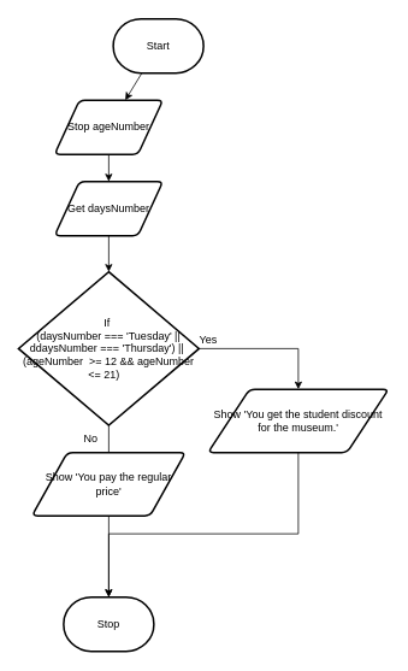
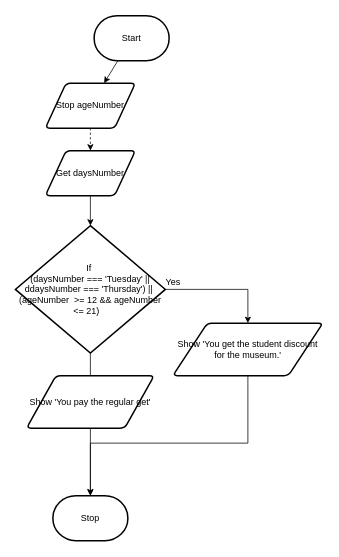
  <mxCell id="0" />
  <mxCell id="1" parent="0" />
  <mxCell id="2" value="" style="edgeStyle=none;html=1;" edge="1" parent="1" source="3" target="6"><mxGeometry relative="1" as="geometry" /></mxCell>
  <mxCell id="3" value="Start" style="strokeWidth=2;html=1;shape=mxgraph.flowchart.terminator;whiteSpace=wrap;" parent="1" vertex="1"><mxGeometry x="125" y="20" width="100" height="60" as="geometry" /></mxCell>
  <mxCell id="4" value="Stop" style="strokeWidth=2;html=1;shape=mxgraph.flowchart.terminator;whiteSpace=wrap;" parent="1" vertex="1"><mxGeometry x="70" y="660" width="100" height="60" as="geometry" /></mxCell>
- <mxCell id="5" value="" style="edgeStyle=none;html=1;" edge="1" parent="1" source="6" target="8"><mxGeometry relative="1" as="geometry" /></mxCell>
+ <mxCell id="5" value="" style="edgeStyle=none;html=1;dashed=1;" edge="1" parent="1" source="6" target="8"><mxGeometry relative="1" as="geometry" /></mxCell>
  <mxCell id="6" value="Stop ageNumber" style="shape=parallelogram;html=1;strokeWidth=2;perimeter=parallelogramPerimeter;whiteSpace=wrap;rounded=1;arcSize=12;size=0.23;" vertex="1" parent="1"><mxGeometry x="60" y="110" width="120" height="60" as="geometry" /></mxCell>
  <mxCell id="7" value="" style="edgeStyle=none;html=1;" edge="1" parent="1" source="8" target="11"><mxGeometry relative="1" as="geometry" /></mxCell>
  <mxCell id="8" value="Get daysNumber" style="shape=parallelogram;html=1;strokeWidth=2;perimeter=parallelogramPerimeter;whiteSpace=wrap;rounded=1;arcSize=12;size=0.23;" vertex="1" parent="1"><mxGeometry x="60" y="200" width="120" height="60" as="geometry" /></mxCell>
  <mxCell id="9" value="" style="edgeStyle=orthogonalEdgeStyle;html=1;entryX=0.5;entryY=0;entryDx=0;entryDy=0;rounded=0;curved=0;" edge="1" parent="1" source="11" target="14"><mxGeometry relative="1" as="geometry"><mxPoint x="400" y="385" as="targetPoint" /></mxGeometry></mxCell>
  <mxCell id="10" value="" style="edgeStyle=none;html=1;" edge="1" parent="1" source="11"><mxGeometry relative="1" as="geometry"><mxPoint x="120" y="660" as="targetPoint" /></mxGeometry></mxCell>
  <mxCell id="11" value="If&amp;nbsp;&lt;div&gt;(daysNumber === 'Tuesday' || ddaysNumber === 'Thursday') ||&amp;nbsp;&lt;/div&gt;&lt;div&gt;(ageNumber&amp;nbsp; &amp;gt;= 12 &amp;amp;&amp;amp; ageNumber &amp;lt;= 21)&amp;nbsp; &amp;nbsp;&lt;/div&gt;" style="strokeWidth=2;html=1;shape=mxgraph.flowchart.decision;whiteSpace=wrap;" vertex="1" parent="1"><mxGeometry x="20" y="300" width="200" height="170" as="geometry" /></mxCell>
  <mxCell id="12" value="Yes" style="text;html=1;align=center;verticalAlign=middle;resizable=0;points=[];autosize=1;strokeColor=none;fillColor=none;" vertex="1" parent="1"><mxGeometry x="210" y="360" width="40" height="30" as="geometry" /></mxCell>
  <mxCell id="13" value="" style="html=1;rounded=0;curved=0;" edge="1" parent="1" source="14"><mxGeometry relative="1" as="geometry"><mxPoint x="120" y="660" as="targetPoint" /><Array as="points"><mxPoint x="330" y="590" /><mxPoint x="120" y="590" /></Array></mxGeometry></mxCell>
  <mxCell id="14" value="Show 'You get the student discount for the museum.'" style="shape=parallelogram;html=1;strokeWidth=2;perimeter=parallelogramPerimeter;whiteSpace=wrap;rounded=1;arcSize=12;size=0.23;" vertex="1" parent="1"><mxGeometry x="230" y="430" width="200" height="70" as="geometry" /></mxCell>
- <mxCell id="15" value="No" style="text;html=1;align=center;verticalAlign=middle;resizable=0;points=[];autosize=1;strokeColor=none;fillColor=none;" vertex="1" parent="1"><mxGeometry x="80" y="470" width="40" height="30" as="geometry" /></mxCell>
- <mxCell id="16" value="Show 'You pay the regular price'" style="shape=parallelogram;html=1;strokeWidth=2;perimeter=parallelogramPerimeter;whiteSpace=wrap;rounded=1;arcSize=12;size=0.23;" vertex="1" parent="1"><mxGeometry x="35" y="500" width="170" height="70" as="geometry" /></mxCell>
+ <mxCell id="16" value="Show 'You pay the regular get'" style="shape=parallelogram;html=1;strokeWidth=2;perimeter=parallelogramPerimeter;whiteSpace=wrap;rounded=1;arcSize=12;size=0.23;" vertex="1" parent="1"><mxGeometry x="35" y="500" width="170" height="70" as="geometry" /></mxCell>
